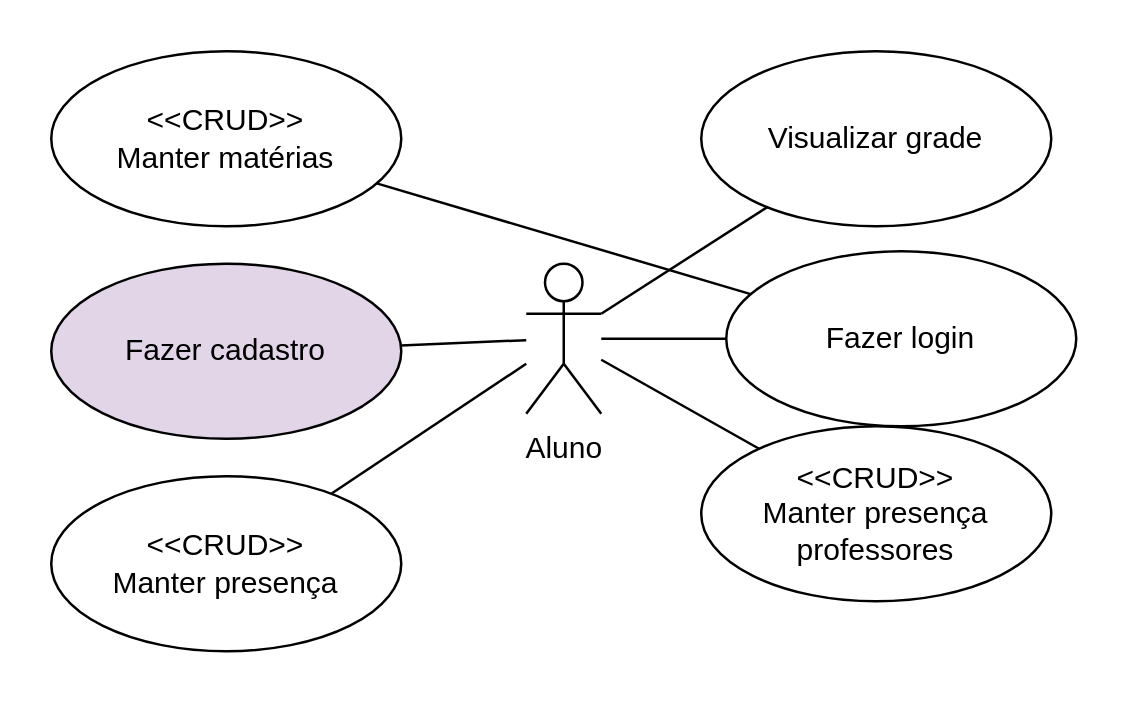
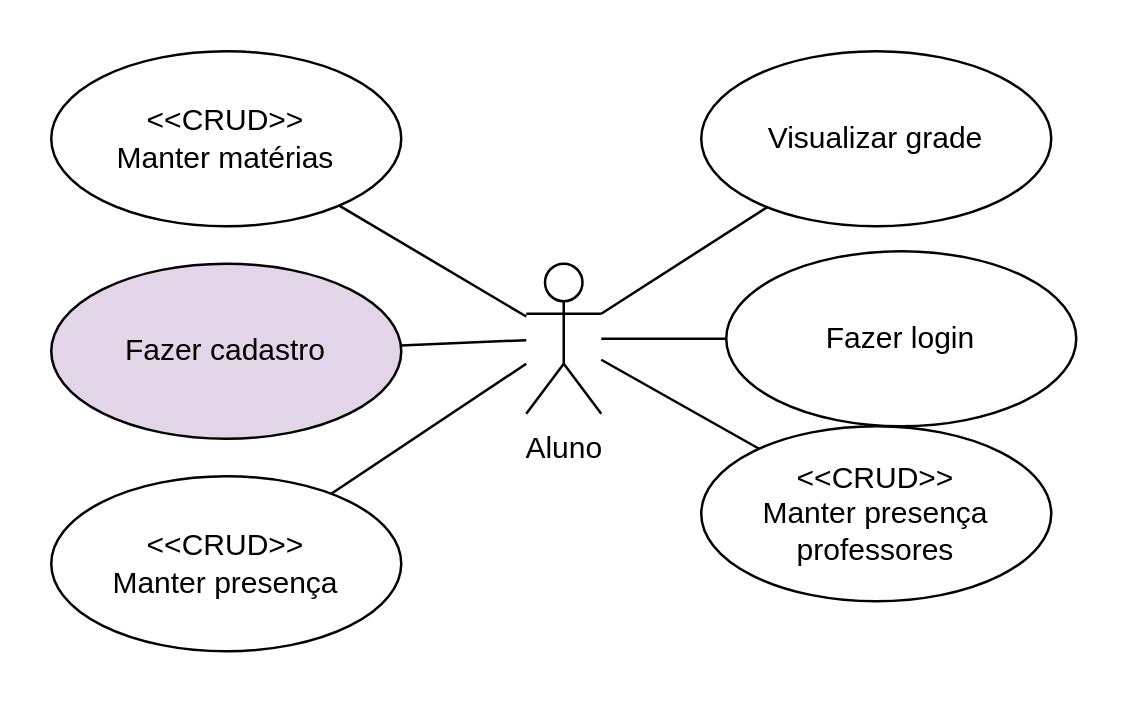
  <mxCell id="0" />
  <mxCell id="1" parent="0" />
  <mxCell id="2" value="Aluno" style="shape=umlActor;verticalLabelPosition=bottom;verticalAlign=top;html=1;" vertex="1" parent="1"><mxGeometry x="210" y="105" width="30" height="60" as="geometry" /></mxCell>
  <mxCell id="3" value="&lt;div&gt;&amp;lt;&amp;lt;CRUD&amp;gt;&amp;gt;&lt;/div&gt;&lt;div&gt;Manter matérias&lt;br&gt;&lt;/div&gt;" style="ellipse;whiteSpace=wrap;html=1;" vertex="1" parent="1"><mxGeometry x="20" y="20" width="140" height="70" as="geometry" /></mxCell>
  <mxCell id="4" value="&lt;div&gt;&amp;lt;&amp;lt;CRUD&amp;gt;&amp;gt;&lt;/div&gt;&lt;div&gt;Manter presença&lt;br&gt;&lt;/div&gt;" style="ellipse;whiteSpace=wrap;html=1;" vertex="1" parent="1"><mxGeometry x="20" y="190" width="140" height="70" as="geometry" /></mxCell>
  <mxCell id="5" value="Visualizar grade" style="ellipse;whiteSpace=wrap;html=1;" vertex="1" parent="1"><mxGeometry x="280" y="20" width="140" height="70" as="geometry" /></mxCell>
  <mxCell id="6" value="&lt;div&gt;&amp;lt;&amp;lt;CRUD&amp;gt;&amp;gt;&lt;/div&gt;&lt;div&gt;Manter presença&lt;/div&gt;&lt;div&gt;professores&lt;br&gt;&lt;/div&gt;" style="ellipse;whiteSpace=wrap;html=1;" vertex="1" parent="1"><mxGeometry x="280" y="170" width="140" height="70" as="geometry" /></mxCell>
- <mxCell id="7" style="rounded=0;orthogonalLoop=1;jettySize=auto;html=1;endArrow=none;endFill=0;" edge="1" parent="1" source="3" target="14"><mxGeometry relative="1" as="geometry"><mxPoint x="200" y="90" as="targetPoint" /></mxGeometry></mxCell>
+ <mxCell id="7" style="rounded=0;orthogonalLoop=1;jettySize=auto;html=1;endArrow=none;endFill=0;" edge="1" parent="1" source="3" target="2"><mxGeometry relative="1" as="geometry"><mxPoint x="200" y="90" as="targetPoint" /></mxGeometry></mxCell>
  <mxCell id="8" style="rounded=0;orthogonalLoop=1;jettySize=auto;html=1;entryX=1;entryY=0.333;entryDx=0;entryDy=0;entryPerimeter=0;endArrow=none;endFill=0;" edge="1" parent="1" source="5" target="2"><mxGeometry relative="1" as="geometry" /></mxCell>
  <mxCell id="9" style="rounded=0;orthogonalLoop=1;jettySize=auto;html=1;endArrow=none;endFill=0;" edge="1" parent="1" source="4" target="2"><mxGeometry relative="1" as="geometry" /></mxCell>
  <mxCell id="10" style="rounded=0;orthogonalLoop=1;jettySize=auto;html=1;endArrow=none;endFill=0;" edge="1" parent="1" source="6" target="2"><mxGeometry relative="1" as="geometry" /></mxCell>
  <mxCell id="11" style="rounded=0;orthogonalLoop=1;jettySize=auto;html=1;endArrow=none;endFill=0;" edge="1" parent="1" source="12" target="2"><mxGeometry relative="1" as="geometry" /></mxCell>
  <mxCell id="12" value="Fazer cadastro" style="ellipse;whiteSpace=wrap;html=1;fillColor=#e1d5e7;" vertex="1" parent="1"><mxGeometry x="20" y="105" width="140" height="70" as="geometry" /></mxCell>
  <mxCell id="13" style="rounded=0;orthogonalLoop=1;jettySize=auto;html=1;endArrow=none;endFill=0;" edge="1" parent="1" source="14" target="2"><mxGeometry relative="1" as="geometry" /></mxCell>
  <mxCell id="14" value="Fazer login" style="ellipse;whiteSpace=wrap;html=1;" vertex="1" parent="1"><mxGeometry x="290" y="100" width="140" height="70" as="geometry" /></mxCell>
